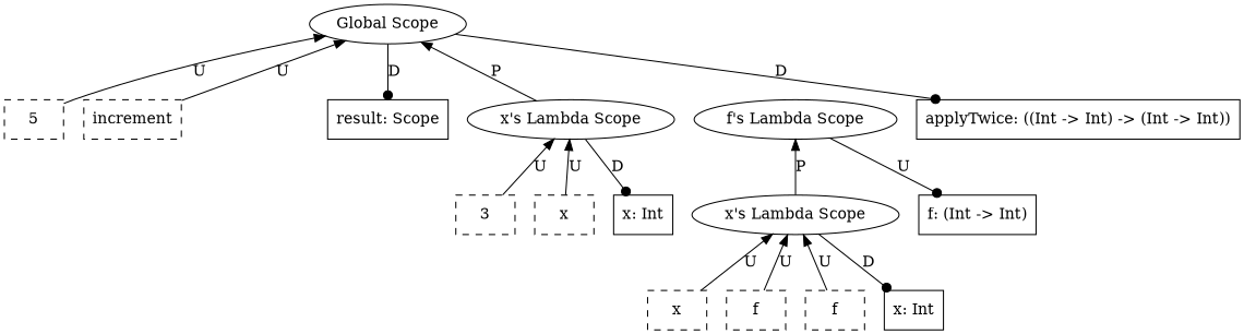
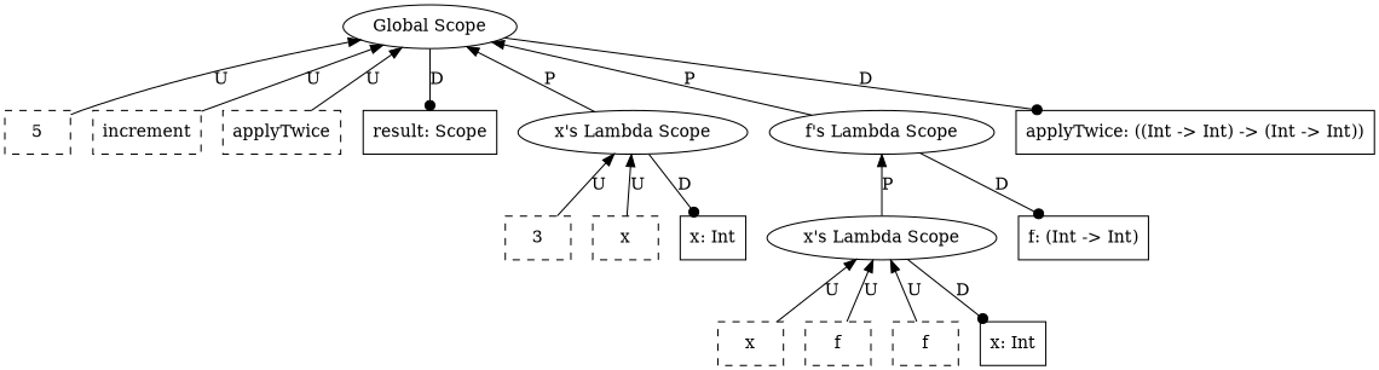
  graph {
    node [shape=box]
    edge [dir=back]
    n1 [label=5 style=dashed]
    n2 [label=increment style=dashed]
+   n3 [label=applyTwice style=dashed]
    n4 [label="result: Scope"]
    n5 [label=3 style=dashed]
    n6 [label=x style=dashed]
    n7 [label="x: Int"]
    n8 [label="x's Lambda Scope" shape=ellipse]
    n9 [label=x style=dashed]
    n10 [label=f style=dashed]
    n11 [label=f style=dashed]
    n12 [label="x: Int"]
    n13 [label="x's Lambda Scope" shape=ellipse]
    n14 [label="f: (Int -> Int)"]
    n15 [label="f's Lambda Scope" shape=ellipse]
    n16 [label="applyTwice: ((Int -> Int) -> (Int -> Int))"]
    n17 [label="Global Scope" shape=ellipse]
    n8 -- n5 [label=U]
    n8 -- n6 [label=U]
    n8 -- n7 [arrowhead=dot dir=forward label=D]
    n13 -- n9 [label=U]
    n13 -- n10 [label=U]
    n13 -- n11 [label=U]
    n13 -- n12 [arrowhead=dot dir=forward label=D]
    n15 -- n13 [label=P]
-   n15 -- n14 [arrowhead=dot dir=forward label=U]
+   n15 -- n14 [arrowhead=dot dir=forward label=D]
    n17 -- n1 [label=U]
    n17 -- n2 [label=U]
+   n17 -- n3 [label=U]
    n17 -- n4 [arrowhead=dot dir=forward label=D]
    n17 -- n8 [label=P]
+   n17 -- n15 [label=P]
    n17 -- n16 [arrowhead=dot dir=forward label=D]
  }
